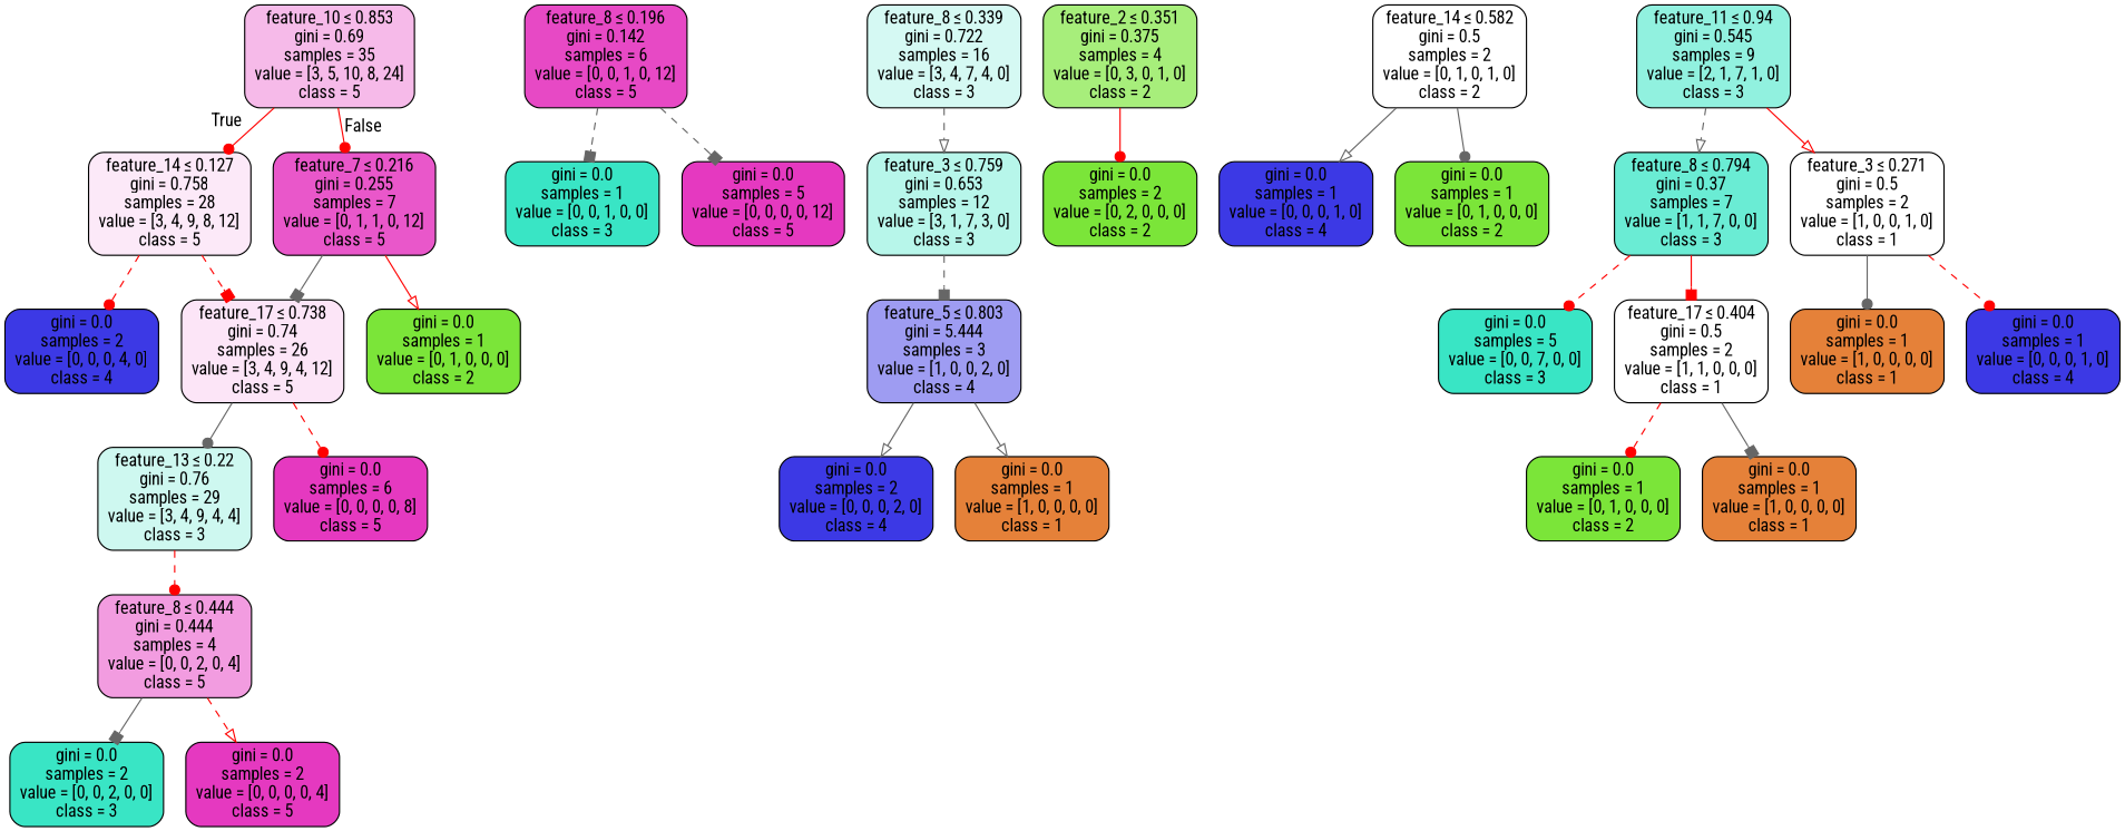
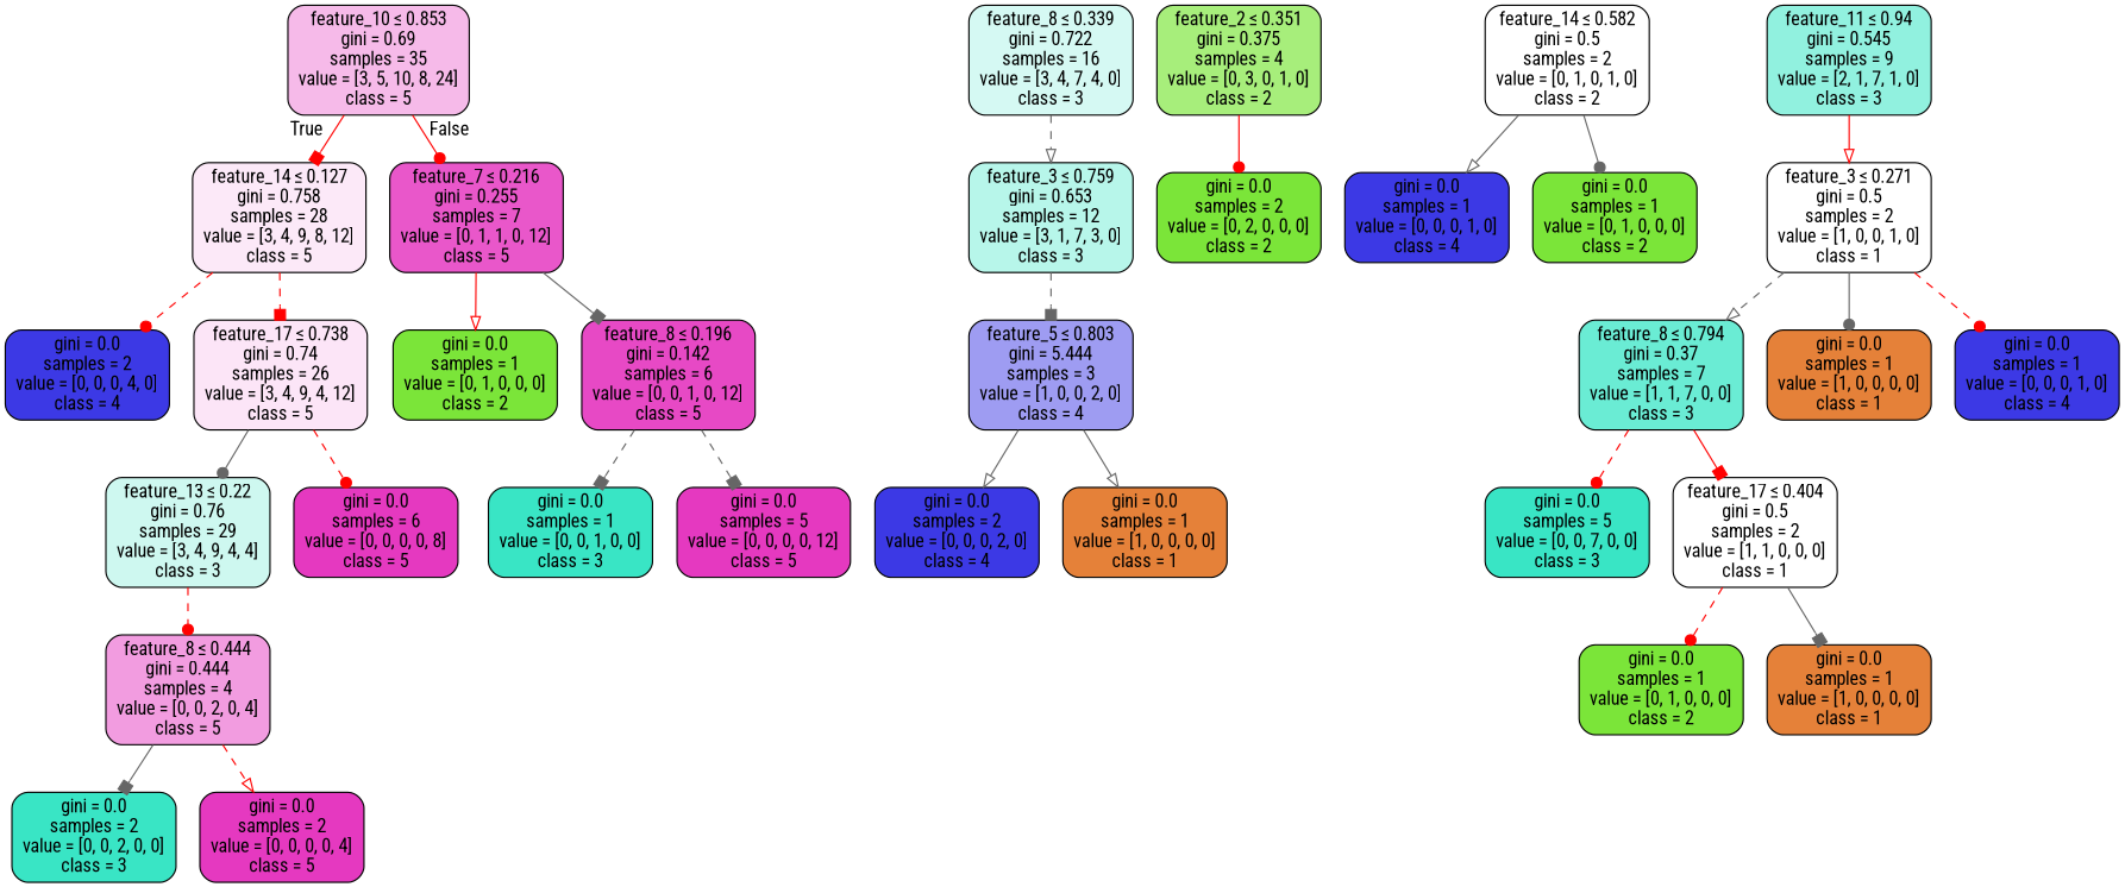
  digraph {
    fontname="Roboto Condensed"
    node [color=black fillcolor="#3c39e5" fontname="Roboto Condensed" shape=box style="filled, rounded"]
    edge [arrowhead=dot color=red fontname="Roboto Condensed" style=solid]
    n1 [fillcolor="#f6bae9" label=<feature_10 &le; 0.853<br/>gini = 0.69<br/>samples = 35<br/>value = [3, 5, 10, 8, 24]<br/>class = 5>]
    n2 [fillcolor="#fce9f8" label=<feature_14 &le; 0.127<br/>gini = 0.758<br/>samples = 28<br/>value = [3, 4, 9, 8, 12]<br/>class = 5>]
    n3 [fillcolor="#e957ca" label=<feature_7 &le; 0.216<br/>gini = 0.255<br/>samples = 7<br/>value = [0, 1, 1, 0, 12]<br/>class = 5>]
    n4 [label=<gini = 0.0<br/>samples = 2<br/>value = [0, 0, 0, 4, 0]<br/>class = 4>]
    n5 [fillcolor="#fce5f7" label=<feature_17 &le; 0.738<br/>gini = 0.74<br/>samples = 26<br/>value = [3, 4, 9, 4, 12]<br/>class = 5>]
    n6 [fillcolor="#7be539" label=<gini = 0.0<br/>samples = 1<br/>value = [0, 1, 0, 0, 0]<br/>class = 2>]
    n7 [fillcolor="#e749c5" label=<feature_8 &le; 0.196<br/>gini = 0.142<br/>samples = 6<br/>value = [0, 0, 1, 0, 12]<br/>class = 5>]
    n8 [fillcolor="#cef8f0" label=<feature_13 &le; 0.22<br/>gini = 0.76<br/>samples = 29<br/>value = [3, 4, 9, 4, 4]<br/>class = 3>]
    n9 [fillcolor="#e539c0" label=<gini = 0.0<br/>samples = 6<br/>value = [0, 0, 0, 0, 8]<br/>class = 5>]
    n10 [fillcolor="#f29ce0" label=<feature_8 &le; 0.444<br/>gini = 0.444<br/>samples = 4<br/>value = [0, 0, 2, 0, 4]<br/>class = 5>]
    n11 [fillcolor="#39e5c5" label=<gini = 0.0<br/>samples = 2<br/>value = [0, 0, 2, 0, 0]<br/>class = 3>]
    n12 [fillcolor="#e539c0" label=<gini = 0.0<br/>samples = 2<br/>value = [0, 0, 0, 0, 4]<br/>class = 5>]
    n13 [fillcolor="#d5f9f3" label=<feature_8 &le; 0.339<br/>gini = 0.722<br/>samples = 16<br/>value = [3, 4, 7, 4, 0]<br/>class = 3>]
    n14 [fillcolor="#b7f6ea" label=<feature_3 &le; 0.759<br/>gini = 0.653<br/>samples = 12<br/>value = [3, 1, 7, 3, 0]<br/>class = 3>]
    n15 [fillcolor="#a7ee7b" label=<feature_2 &le; 0.351<br/>gini = 0.375<br/>samples = 4<br/>value = [0, 3, 0, 1, 0]<br/>class = 2>]
    n16 [fillcolor="#7be539" label=<gini = 0.0<br/>samples = 2<br/>value = [0, 2, 0, 0, 0]<br/>class = 2>]
    n17 [fillcolor="#9e9cf2" label=<feature_5 &le; 0.803<br/>gini = 5.444<br/>samples = 3<br/>value = [1, 0, 0, 2, 0]<br/>class = 4>]
    n18 [fillcolor="#ffffff" label=<feature_14 &le; 0.582<br/>gini = 0.5<br/>samples = 2<br/>value = [0, 1, 0, 1, 0]<br/>class = 2>]
    n19 [label=<gini = 0.0<br/>samples = 1<br/>value = [0, 0, 0, 1, 0]<br/>class = 4>]
    n20 [fillcolor="#7be539" label=<gini = 0.0<br/>samples = 1<br/>value = [0, 1, 0, 0, 0]<br/>class = 2>]
    n21 [fillcolor="#91f1df" label=<feature_11 &le; 0.94<br/>gini = 0.545<br/>samples = 9<br/>value = [2, 1, 7, 1, 0]<br/>class = 3>]
    n22 [fillcolor="#6aecd4" label=<feature_8 &le; 0.794<br/>gini = 0.37<br/>samples = 7<br/>value = [1, 1, 7, 0, 0]<br/>class = 3>]
    n23 [fillcolor="#ffffff" label=<feature_3 &le; 0.271<br/>gini = 0.5<br/>samples = 2<br/>value = [1, 0, 0, 1, 0]<br/>class = 1>]
    n24 [label=<gini = 0.0<br/>samples = 2<br/>value = [0, 0, 0, 2, 0]<br/>class = 4>]
    n25 [fillcolor="#e58139" label=<gini = 0.0<br/>samples = 1<br/>value = [1, 0, 0, 0, 0]<br/>class = 1>]
    n26 [fillcolor="#39e5c5" label=<gini = 0.0<br/>samples = 5<br/>value = [0, 0, 7, 0, 0]<br/>class = 3>]
    n27 [fillcolor="#ffffff" label=<feature_17 &le; 0.404<br/>gini = 0.5<br/>samples = 2<br/>value = [1, 1, 0, 0, 0]<br/>class = 1>]
    n28 [fillcolor="#e58139" label=<gini = 0.0<br/>samples = 1<br/>value = [1, 0, 0, 0, 0]<br/>class = 1>]
    n29 [label=<gini = 0.0<br/>samples = 1<br/>value = [0, 0, 0, 1, 0]<br/>class = 4>]
    n30 [fillcolor="#7be539" label=<gini = 0.0<br/>samples = 1<br/>value = [0, 1, 0, 0, 0]<br/>class = 2>]
    n31 [fillcolor="#e58139" label=<gini = 0.0<br/>samples = 1<br/>value = [1, 0, 0, 0, 0]<br/>class = 1>]
    n32 [fillcolor="#39e5c5" label=<gini = 0.0<br/>samples = 1<br/>value = [0, 0, 1, 0, 0]<br/>class = 3>]
    n33 [fillcolor="#e539c0" label=<gini = 0.0<br/>samples = 5<br/>value = [0, 0, 0, 0, 12]<br/>class = 5>]
-   n1 -> n2 [headlabel=True labelangle=45 labeldistance=2.5]
+   n1 -> n2 [arrowhead=box headlabel=True labelangle=45 labeldistance=2.5]
    n1 -> n3 [headlabel=False labelangle=-45 labeldistance=2.5]
    n2 -> n4 [style=dashed]
    n2 -> n5 [arrowhead=box style=dashed]
    n3 -> n6 [arrowhead=onormal]
-   n3 -> n5 [arrowhead=box color=gray40]
+   n3 -> n7 [arrowhead=box color=gray40]
    n5 -> n8 [color=gray40]
    n5 -> n9 [style=dashed]
    n7 -> n32 [arrowhead=box color=gray40 style=dashed]
    n7 -> n33 [arrowhead=box color=gray40 style=dashed]
    n8 -> n10 [style=dashed]
    n10 -> n11 [arrowhead=box color=gray40]
    n10 -> n12 [arrowhead=onormal style=dashed]
    n13 -> n14 [arrowhead=onormal color=gray40 style=dashed]
    n14 -> n17 [arrowhead=box color=gray40 style=dashed]
    n15 -> n16
    n17 -> n24 [arrowhead=onormal color=gray40]
    n17 -> n25 [arrowhead=onormal color=gray40]
    n18 -> n19 [arrowhead=onormal color=gray40]
    n18 -> n20 [color=gray40]
-   n21 -> n22 [arrowhead=onormal color=gray40 style=dashed]
+   n23 -> n22 [arrowhead=onormal color=gray40 style=dashed]
    n21 -> n23 [arrowhead=onormal]
    n22 -> n26 [style=dashed]
    n22 -> n27 [arrowhead=box]
    n23 -> n28 [color=gray40]
    n23 -> n29 [style=dashed]
    n27 -> n30 [style=dashed]
    n27 -> n31 [arrowhead=box color=gray40]
  }
